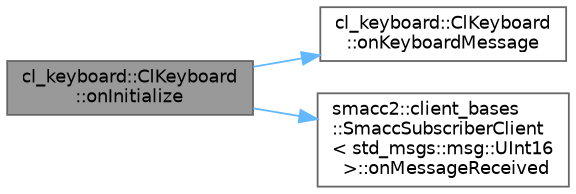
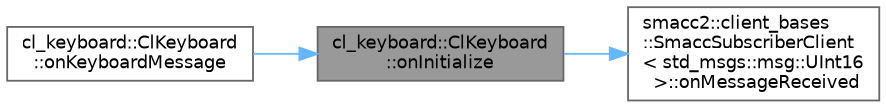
  digraph {
    rankdir=LR
    node [color=grey40 fillcolor=white fontname=Helvetica fontsize=10 shape=box style=filled]
    edge [color=steelblue1 fontname=Helvetica fontsize=10 labelfontname=Helvetica labelfontsize=10 style=solid]
    n1 [color=gray40 fillcolor=grey60 fontcolor=black height=0.2 label="cl_keyboard::ClKeyboard\l::onInitialize" width=0.4]
    n2 [height=0.2 label="cl_keyboard::ClKeyboard\l::onKeyboardMessage" width=0.4]
    n3 [height=0.2 label="smacc2::client_bases\l::SmaccSubscriberClient\l\< std_msgs::msg::UInt16\l \>::onMessageReceived" width=0.4]
-   n1 -> n2
+   n2 -> n1
    n1 -> n3
  }
